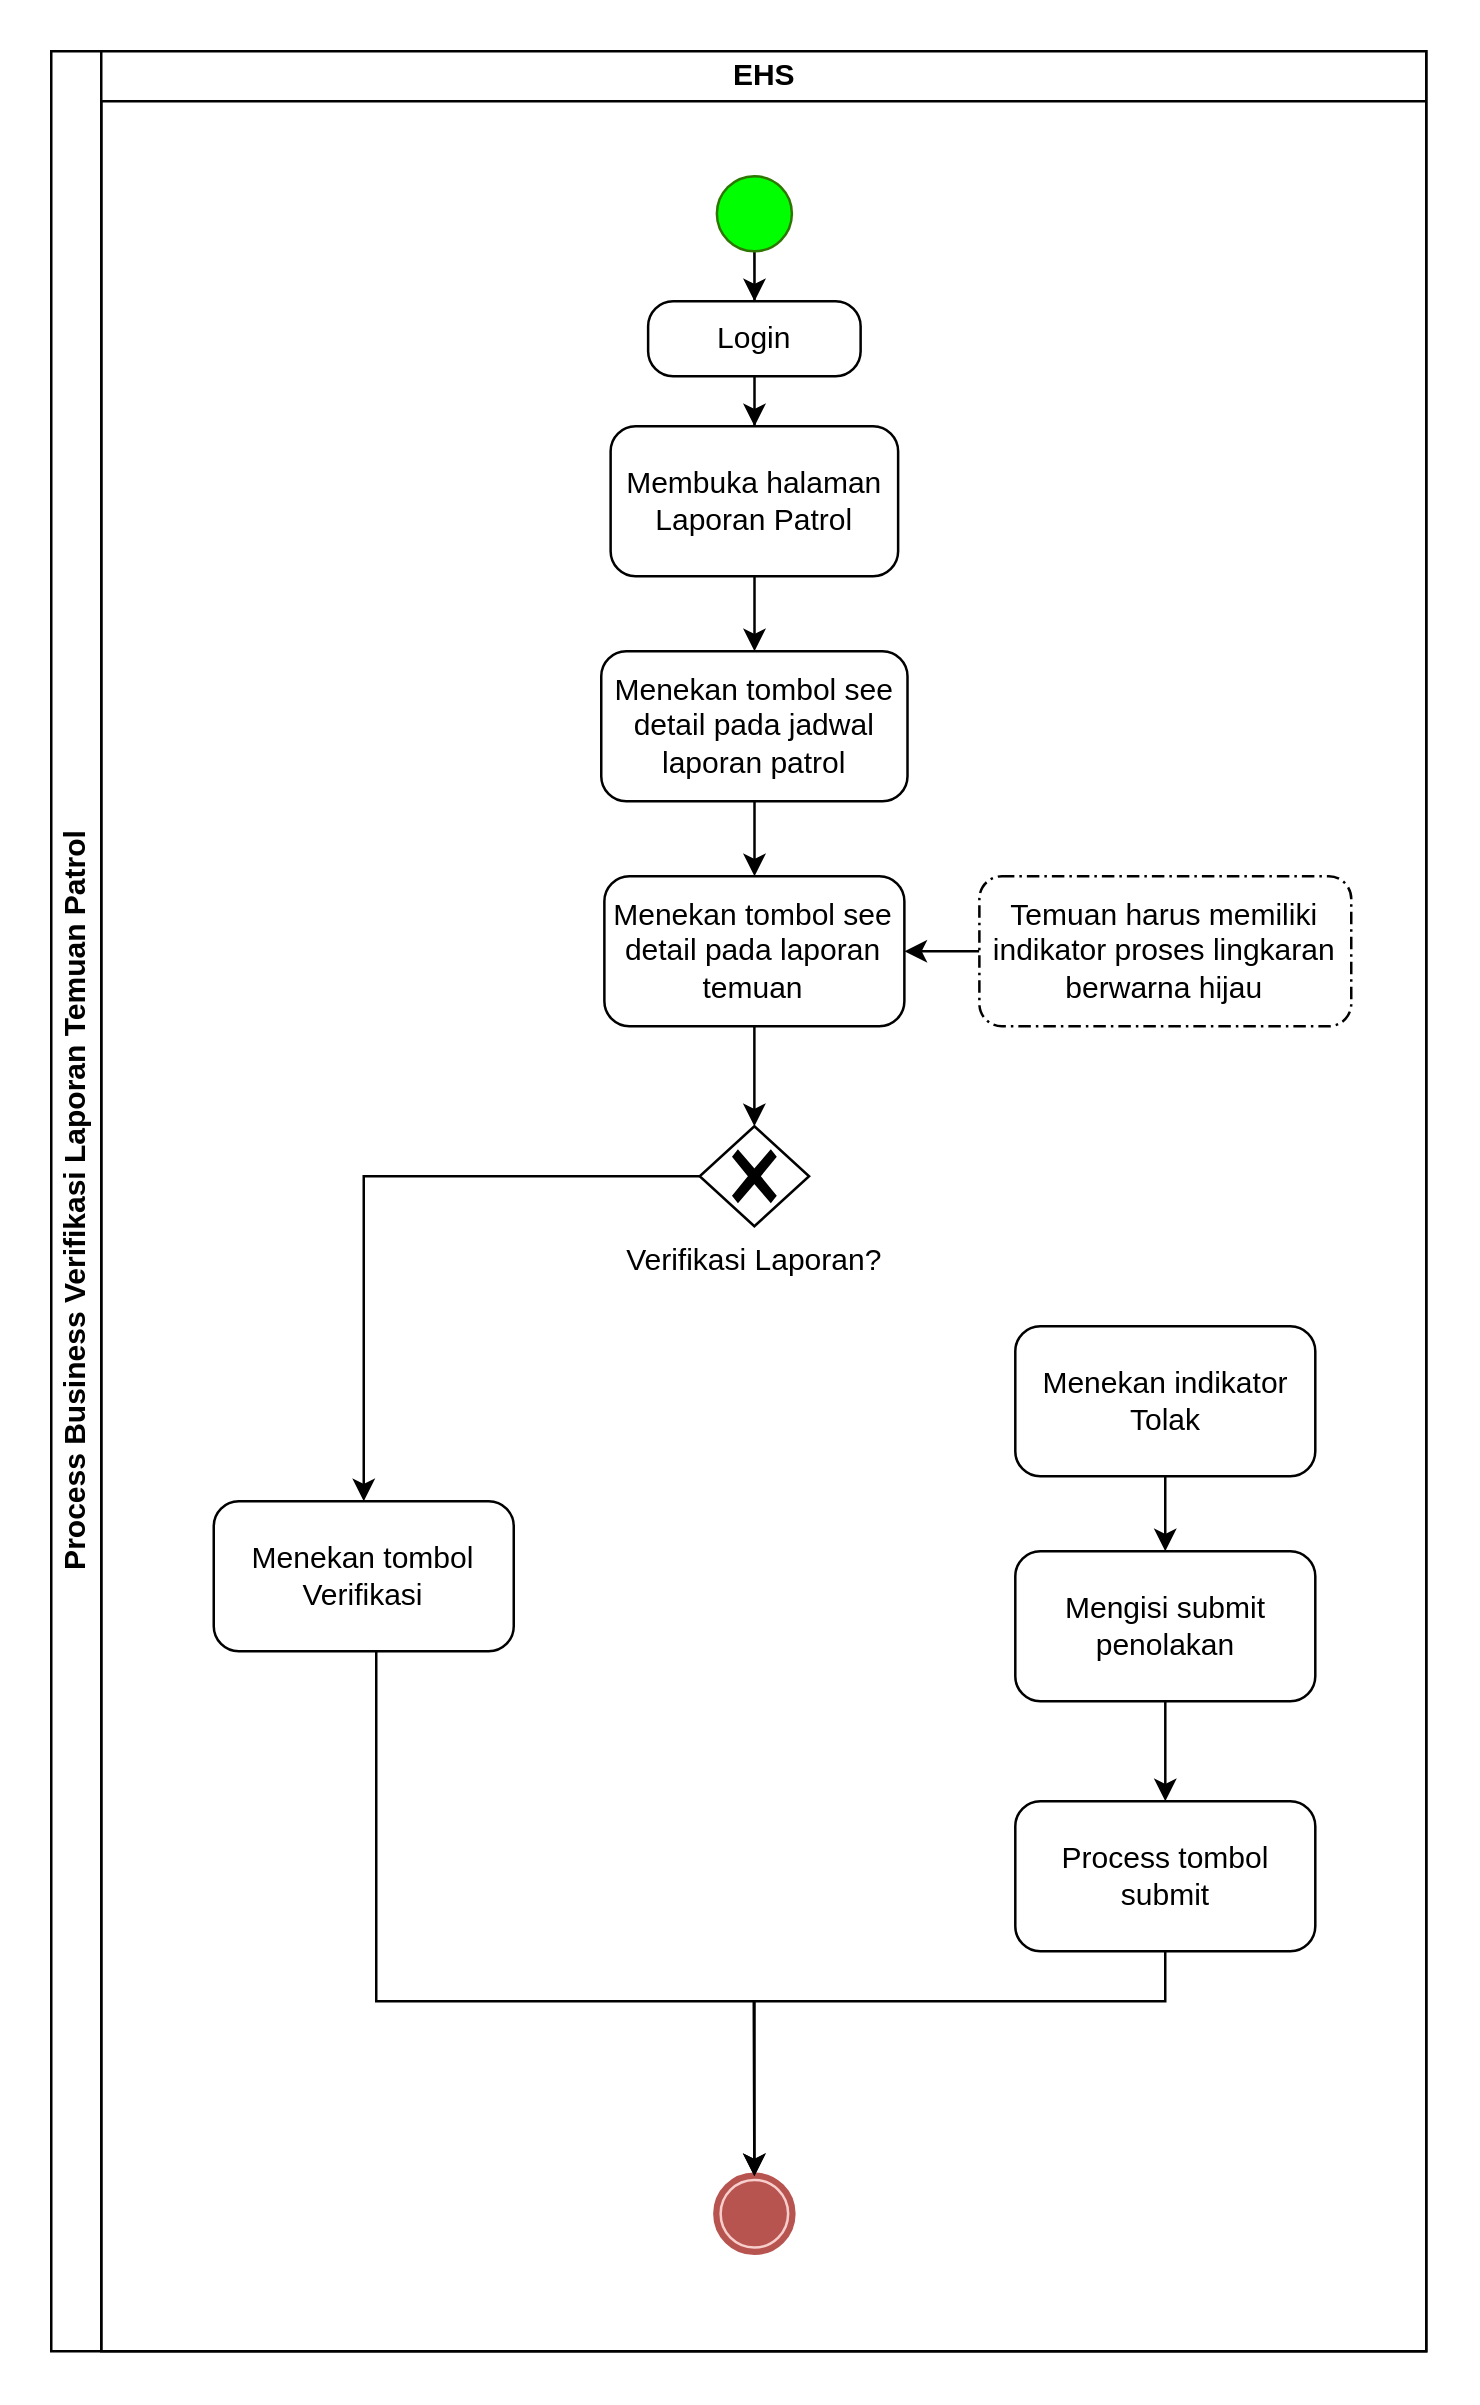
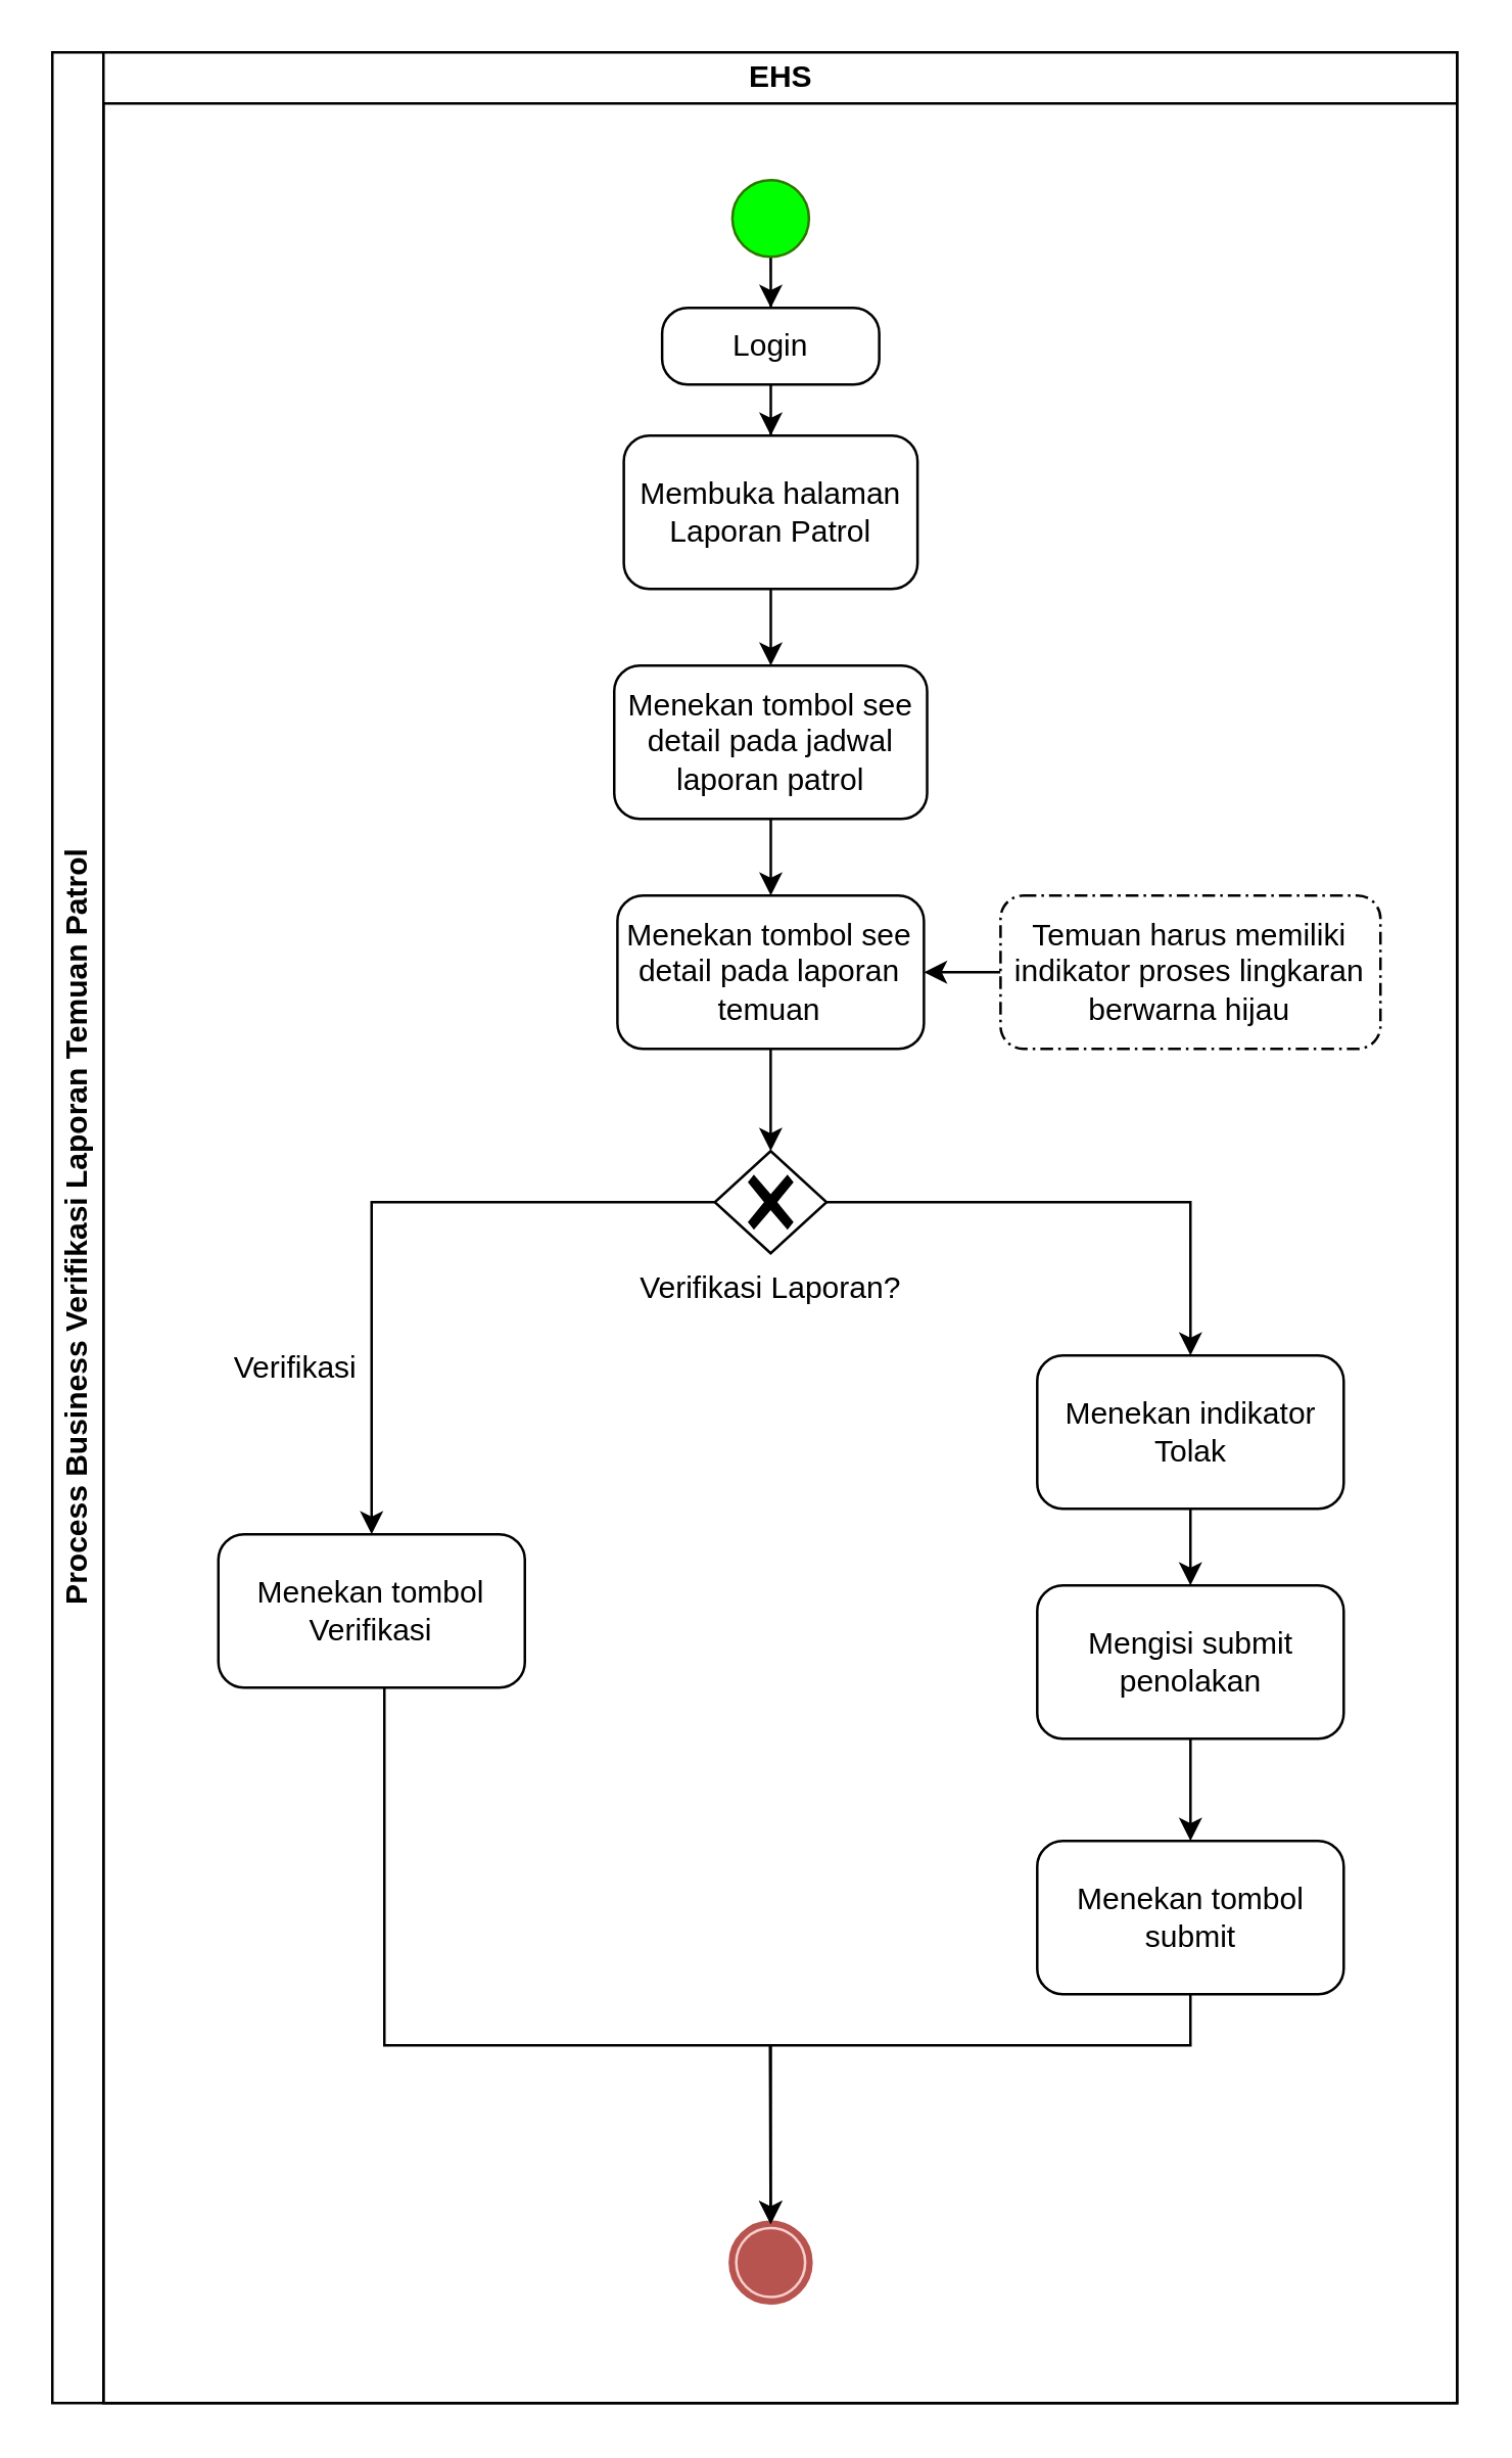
  <mxCell id="0" />
  <mxCell id="1" parent="0" />
  <mxCell id="2" value="Process Business Verifikasi Laporan Temuan Patrol" style="swimlane;html=1;childLayout=stackLayout;resizeParent=1;resizeParentMax=0;startSize=20;horizontal=0;horizontalStack=1;whiteSpace=wrap;" vertex="1" parent="1"><mxGeometry x="20" y="20" width="550" height="920" as="geometry"><mxRectangle x="210" y="20" width="40" height="190" as="alternateBounds" /></mxGeometry></mxCell>
  <mxCell id="3" value="EHS" style="swimlane;html=1;startSize=20;" vertex="1" parent="2"><mxGeometry x="20" width="530" height="920" as="geometry"><mxRectangle x="20" width="40" height="480" as="alternateBounds" /></mxGeometry></mxCell>
  <mxCell id="4" style="edgeStyle=orthogonalEdgeStyle;rounded=0;orthogonalLoop=1;jettySize=auto;html=1;" edge="1" parent="3" source="5" target="7"><mxGeometry relative="1" as="geometry" /></mxCell>
  <mxCell id="5" value="Login" style="points=[[0.25,0,0],[0.5,0,0],[0.75,0,0],[1,0.25,0],[1,0.5,0],[1,0.75,0],[0.75,1,0],[0.5,1,0],[0.25,1,0],[0,0.75,0],[0,0.5,0],[0,0.25,0]];shape=mxgraph.bpmn.task;whiteSpace=wrap;rectStyle=rounded;size=10;html=1;container=1;expand=0;collapsible=0;taskMarker=abstract;" vertex="1" parent="3"><mxGeometry x="218.75" y="100" width="85" height="30" as="geometry" /></mxCell>
  <mxCell id="6" style="edgeStyle=orthogonalEdgeStyle;rounded=0;orthogonalLoop=1;jettySize=auto;html=1;" edge="1" parent="3" source="7" target="9"><mxGeometry relative="1" as="geometry" /></mxCell>
  <mxCell id="7" value="Membuka halaman Laporan Patrol" style="points=[[0.25,0,0],[0.5,0,0],[0.75,0,0],[1,0.25,0],[1,0.5,0],[1,0.75,0],[0.75,1,0],[0.5,1,0],[0.25,1,0],[0,0.75,0],[0,0.5,0],[0,0.25,0]];shape=mxgraph.bpmn.task;whiteSpace=wrap;rectStyle=rounded;size=10;html=1;container=1;expand=0;collapsible=0;taskMarker=abstract;" vertex="1" parent="3"><mxGeometry x="203.75" y="150" width="115" height="60" as="geometry" /></mxCell>
  <mxCell id="8" style="edgeStyle=orthogonalEdgeStyle;rounded=0;orthogonalLoop=1;jettySize=auto;html=1;" edge="1" parent="3" source="9" target="12"><mxGeometry relative="1" as="geometry" /></mxCell>
  <mxCell id="9" value="Menekan tombol see detail pada jadwal laporan patrol" style="points=[[0.25,0,0],[0.5,0,0],[0.75,0,0],[1,0.25,0],[1,0.5,0],[1,0.75,0],[0.75,1,0],[0.5,1,0],[0.25,1,0],[0,0.75,0],[0,0.5,0],[0,0.25,0]];shape=mxgraph.bpmn.task;whiteSpace=wrap;rectStyle=rounded;size=10;html=1;container=1;expand=0;collapsible=0;taskMarker=abstract;" vertex="1" parent="3"><mxGeometry x="200" y="240" width="122.5" height="60" as="geometry" /></mxCell>
  <mxCell id="10" style="edgeStyle=orthogonalEdgeStyle;rounded=0;orthogonalLoop=1;jettySize=auto;html=1;" edge="1" parent="3" source="11" target="5"><mxGeometry relative="1" as="geometry" /></mxCell>
  <mxCell id="11" value="" style="points=[[0.145,0.145,0],[0.5,0,0],[0.855,0.145,0],[1,0.5,0],[0.855,0.855,0],[0.5,1,0],[0.145,0.855,0],[0,0.5,0]];shape=mxgraph.bpmn.event;html=1;verticalLabelPosition=bottom;labelBackgroundColor=#ffffff;verticalAlign=top;align=center;perimeter=ellipsePerimeter;outlineConnect=0;aspect=fixed;outline=standard;symbol=general;fillColor=#00FF00;strokeColor=#2D7600;fontColor=#ffffff;" vertex="1" parent="3"><mxGeometry x="246.25" y="50" width="30" height="30" as="geometry" /></mxCell>
  <mxCell id="12" value="Menekan tombol see detail pada laporan temuan" style="points=[[0.25,0,0],[0.5,0,0],[0.75,0,0],[1,0.25,0],[1,0.5,0],[1,0.75,0],[0.75,1,0],[0.5,1,0],[0.25,1,0],[0,0.75,0],[0,0.5,0],[0,0.25,0]];shape=mxgraph.bpmn.task;whiteSpace=wrap;rectStyle=rounded;size=10;html=1;container=1;expand=0;collapsible=0;taskMarker=abstract;" vertex="1" parent="3"><mxGeometry x="201.25" y="330" width="120" height="60" as="geometry" /></mxCell>
  <mxCell id="13" value="" style="points=[[0.145,0.145,0],[0.5,0,0],[0.855,0.145,0],[1,0.5,0],[0.855,0.855,0],[0.5,1,0],[0.145,0.855,0],[0,0.5,0]];shape=mxgraph.bpmn.event;html=1;verticalLabelPosition=bottom;labelBackgroundColor=#ffffff;verticalAlign=top;align=center;perimeter=ellipsePerimeter;outlineConnect=0;aspect=fixed;outline=end;symbol=terminate;fillColor=#f8cecc;strokeColor=#b85450;gradientColor=#ea6b66;" vertex="1" parent="3"><mxGeometry x="246.25" y="850" width="30" height="30" as="geometry" /></mxCell>
  <mxCell id="14" style="edgeStyle=orthogonalEdgeStyle;rounded=0;orthogonalLoop=1;jettySize=auto;html=1;" edge="1" parent="3" source="27" target="13"><mxGeometry relative="1" as="geometry"><mxPoint x="261.25" y="530.0" as="targetPoint" /><Array as="points"><mxPoint x="110" y="780" /><mxPoint x="261" y="780" /></Array></mxGeometry></mxCell>
  <mxCell id="15" style="edgeStyle=orthogonalEdgeStyle;rounded=0;orthogonalLoop=1;jettySize=auto;html=1;" edge="1" parent="3" source="16" target="12"><mxGeometry relative="1" as="geometry" /></mxCell>
  <mxCell id="16" value="Temuan harus memiliki indikator proses lingkaran berwarna hijau" style="points=[[0.25,0,0],[0.5,0,0],[0.75,0,0],[1,0.25,0],[1,0.5,0],[1,0.75,0],[0.75,1,0],[0.5,1,0],[0.25,1,0],[0,0.75,0],[0,0.5,0],[0,0.25,0]];rounded=1;dashed=1;dashPattern=5 2 1 2;labelPosition=center;verticalLabelPosition=middle;align=center;verticalAlign=middle;fontSize=12;html=1;whiteSpace=wrap;" vertex="1" parent="3"><mxGeometry x="351.25" y="330" width="148.75" height="60" as="geometry" /></mxCell>
  <mxCell id="17" style="edgeStyle=orthogonalEdgeStyle;rounded=0;orthogonalLoop=1;jettySize=auto;html=1;" edge="1" parent="3" source="18" target="20"><mxGeometry relative="1" as="geometry" /></mxCell>
  <mxCell id="18" value="Menekan indikator Tolak" style="points=[[0.25,0,0],[0.5,0,0],[0.75,0,0],[1,0.25,0],[1,0.5,0],[1,0.75,0],[0.75,1,0],[0.5,1,0],[0.25,1,0],[0,0.75,0],[0,0.5,0],[0,0.25,0]];shape=mxgraph.bpmn.task;whiteSpace=wrap;rectStyle=rounded;size=10;html=1;container=1;expand=0;collapsible=0;taskMarker=abstract;" vertex="1" parent="3"><mxGeometry x="365.62" y="510" width="120" height="60" as="geometry" /></mxCell>
  <mxCell id="19" style="edgeStyle=orthogonalEdgeStyle;rounded=0;orthogonalLoop=1;jettySize=auto;html=1;" edge="1" parent="3" source="20" target="21"><mxGeometry relative="1" as="geometry" /></mxCell>
  <mxCell id="20" value="Mengisi submit penolakan" style="points=[[0.25,0,0],[0.5,0,0],[0.75,0,0],[1,0.25,0],[1,0.5,0],[1,0.75,0],[0.75,1,0],[0.5,1,0],[0.25,1,0],[0,0.75,0],[0,0.5,0],[0,0.25,0]];shape=mxgraph.bpmn.task;whiteSpace=wrap;rectStyle=rounded;size=10;html=1;container=1;expand=0;collapsible=0;taskMarker=abstract;" vertex="1" parent="3"><mxGeometry x="365.62" y="600" width="120" height="60" as="geometry" /></mxCell>
- <mxCell id="21" value="Process tombol submit" style="points=[[0.25,0,0],[0.5,0,0],[0.75,0,0],[1,0.25,0],[1,0.5,0],[1,0.75,0],[0.75,1,0],[0.5,1,0],[0.25,1,0],[0,0.75,0],[0,0.5,0],[0,0.25,0]];shape=mxgraph.bpmn.task;whiteSpace=wrap;rectStyle=rounded;size=10;html=1;container=1;expand=0;collapsible=0;taskMarker=abstract;" vertex="1" parent="3"><mxGeometry x="365.62" y="700" width="120" height="60" as="geometry" /></mxCell>
+ <mxCell id="21" value="Menekan tombol submit" style="points=[[0.25,0,0],[0.5,0,0],[0.75,0,0],[1,0.25,0],[1,0.5,0],[1,0.75,0],[0.75,1,0],[0.5,1,0],[0.25,1,0],[0,0.75,0],[0,0.5,0],[0,0.25,0]];shape=mxgraph.bpmn.task;whiteSpace=wrap;rectStyle=rounded;size=10;html=1;container=1;expand=0;collapsible=0;taskMarker=abstract;" vertex="1" parent="3"><mxGeometry x="365.62" y="700" width="120" height="60" as="geometry" /></mxCell>
  <mxCell id="22" style="edgeStyle=orthogonalEdgeStyle;rounded=0;orthogonalLoop=1;jettySize=auto;html=1;entryX=0.5;entryY=0;entryDx=0;entryDy=0;entryPerimeter=0;" edge="1" parent="3" source="21" target="13"><mxGeometry relative="1" as="geometry"><Array as="points"><mxPoint x="426" y="780" /><mxPoint x="261" y="780" /></Array></mxGeometry></mxCell>
  <mxCell id="23" value="Verifikasi Laporan?" style="points=[[0.25,0.25,0],[0.5,0,0],[0.75,0.25,0],[1,0.5,0],[0.75,0.75,0],[0.5,1,0],[0.25,0.75,0],[0,0.5,0]];shape=mxgraph.bpmn.gateway2;html=1;verticalLabelPosition=bottom;labelBackgroundColor=#ffffff;verticalAlign=top;align=center;perimeter=rhombusPerimeter;outlineConnect=0;outline=none;symbol=none;gwType=exclusive;" vertex="1" parent="3"><mxGeometry x="239.38" y="430" width="43.75" height="40" as="geometry" /></mxCell>
  <mxCell id="24" style="edgeStyle=orthogonalEdgeStyle;rounded=0;orthogonalLoop=1;jettySize=auto;html=1;entryX=0.5;entryY=0;entryDx=0;entryDy=0;entryPerimeter=0;" edge="1" parent="3" source="12" target="23"><mxGeometry relative="1" as="geometry" /></mxCell>
+ <mxCell id="25" style="edgeStyle=orthogonalEdgeStyle;rounded=0;orthogonalLoop=1;jettySize=auto;html=1;entryX=0.5;entryY=0;entryDx=0;entryDy=0;entryPerimeter=0;" edge="1" parent="3" source="23" target="18"><mxGeometry relative="1" as="geometry" /></mxCell>
  <mxCell id="26" style="edgeStyle=orthogonalEdgeStyle;rounded=0;orthogonalLoop=1;jettySize=auto;html=1;entryX=0.5;entryY=0;entryDx=0;entryDy=0;entryPerimeter=0;" edge="1" parent="3" source="23" target="27"><mxGeometry relative="1" as="geometry" /></mxCell>
  <mxCell id="27" value="Menekan tombol Verifikasi" style="points=[[0.25,0,0],[0.5,0,0],[0.75,0,0],[1,0.25,0],[1,0.5,0],[1,0.75,0],[0.75,1,0],[0.5,1,0],[0.25,1,0],[0,0.75,0],[0,0.5,0],[0,0.25,0]];shape=mxgraph.bpmn.task;whiteSpace=wrap;rectStyle=rounded;size=10;html=1;container=1;expand=0;collapsible=0;taskMarker=abstract;" vertex="1" parent="3"><mxGeometry x="45" y="580" width="120" height="60" as="geometry" /></mxCell>
+ <mxCell id="28" value="Verifikasi" style="text;html=1;align=center;verticalAlign=middle;resizable=0;points=[];autosize=1;strokeColor=none;fillColor=none;" vertex="1" parent="3"><mxGeometry x="40" y="500" width="70" height="30" as="geometry" /></mxCell>
